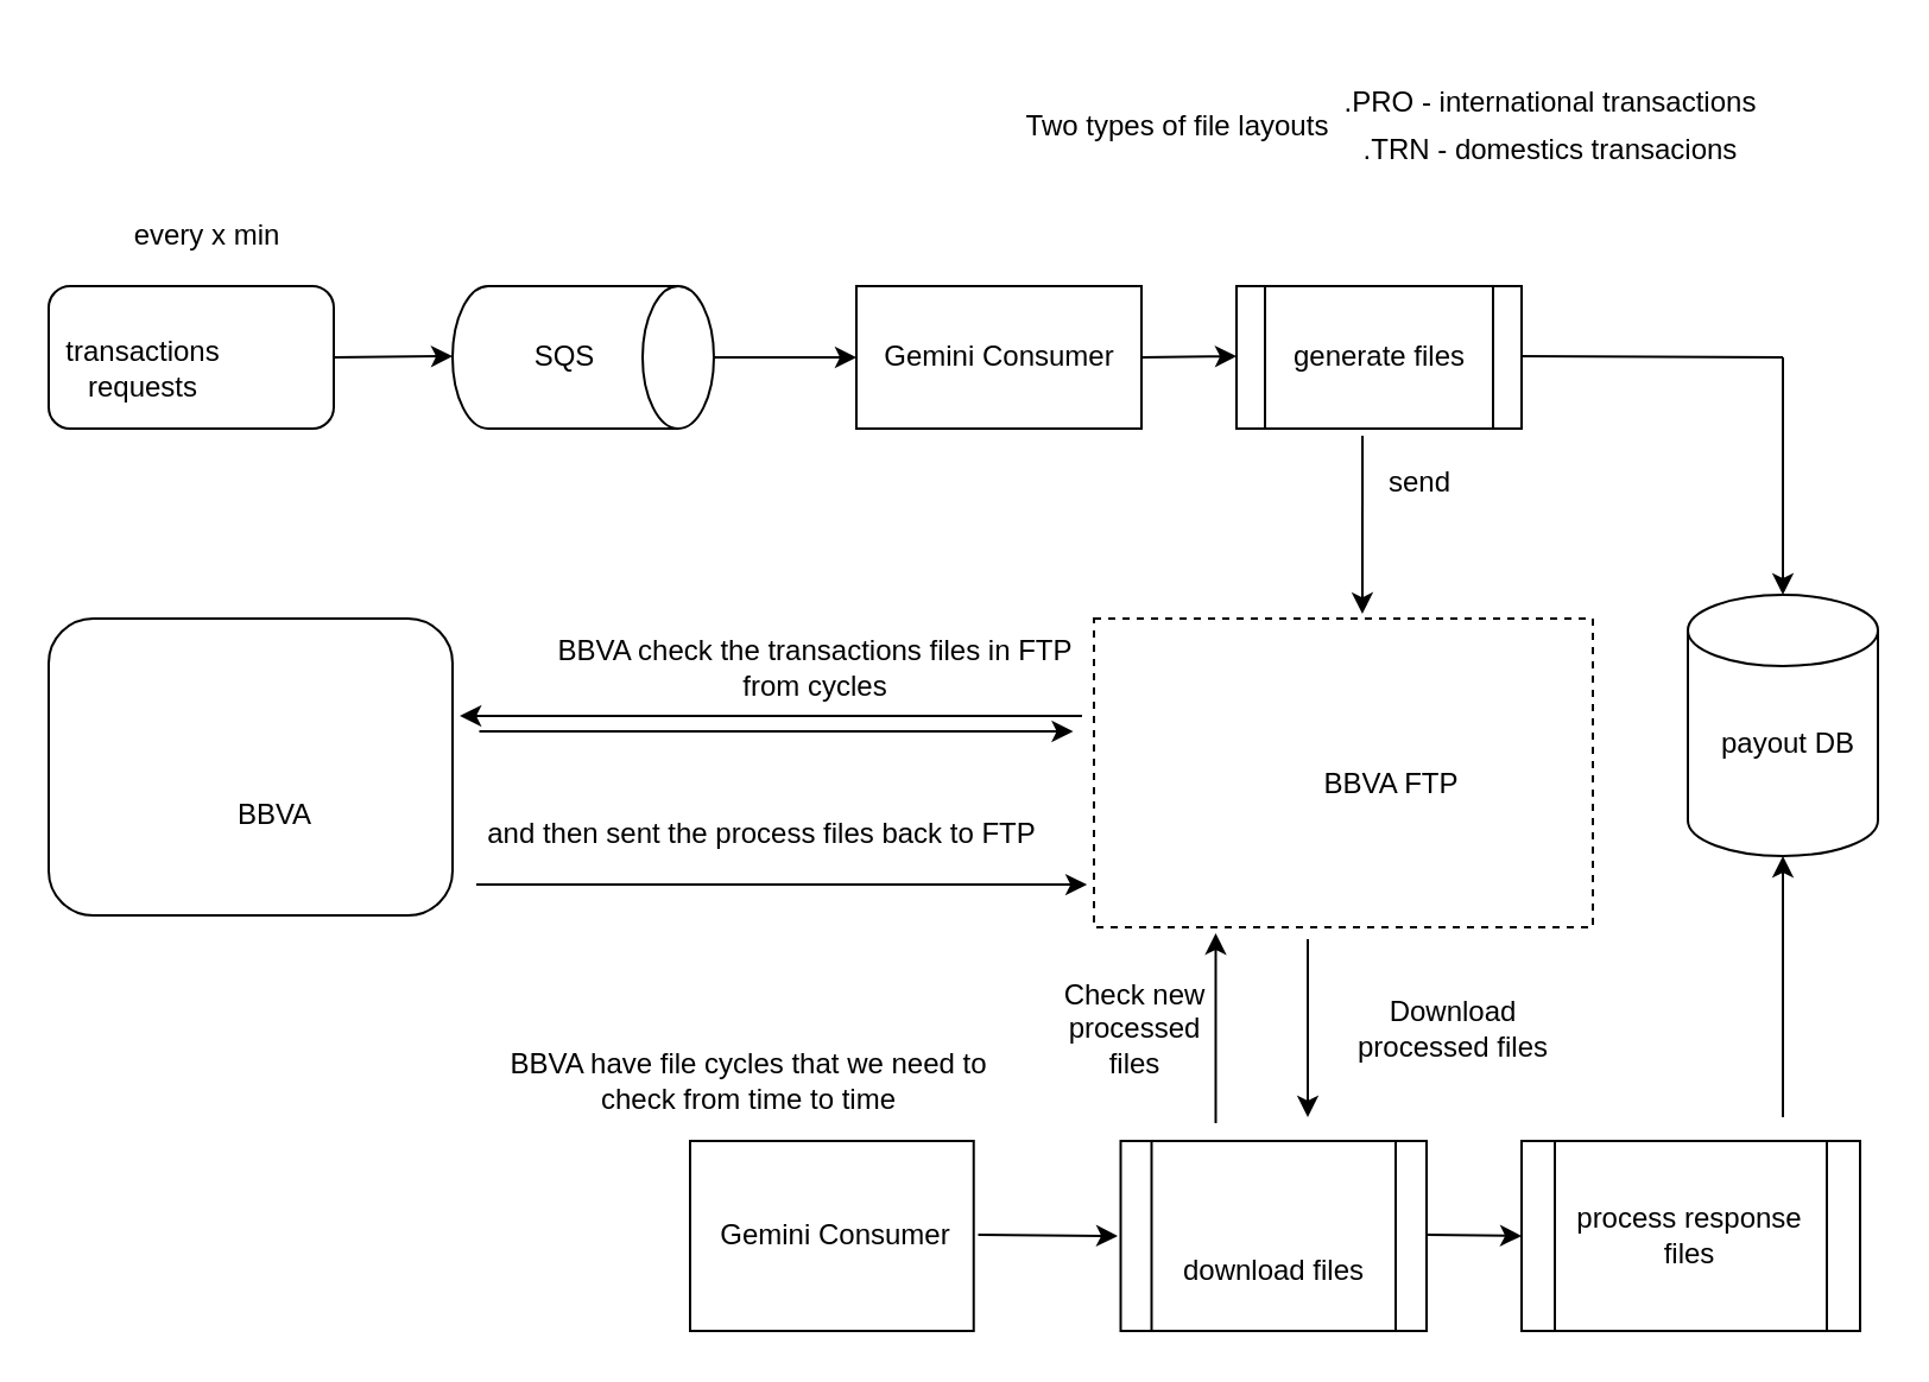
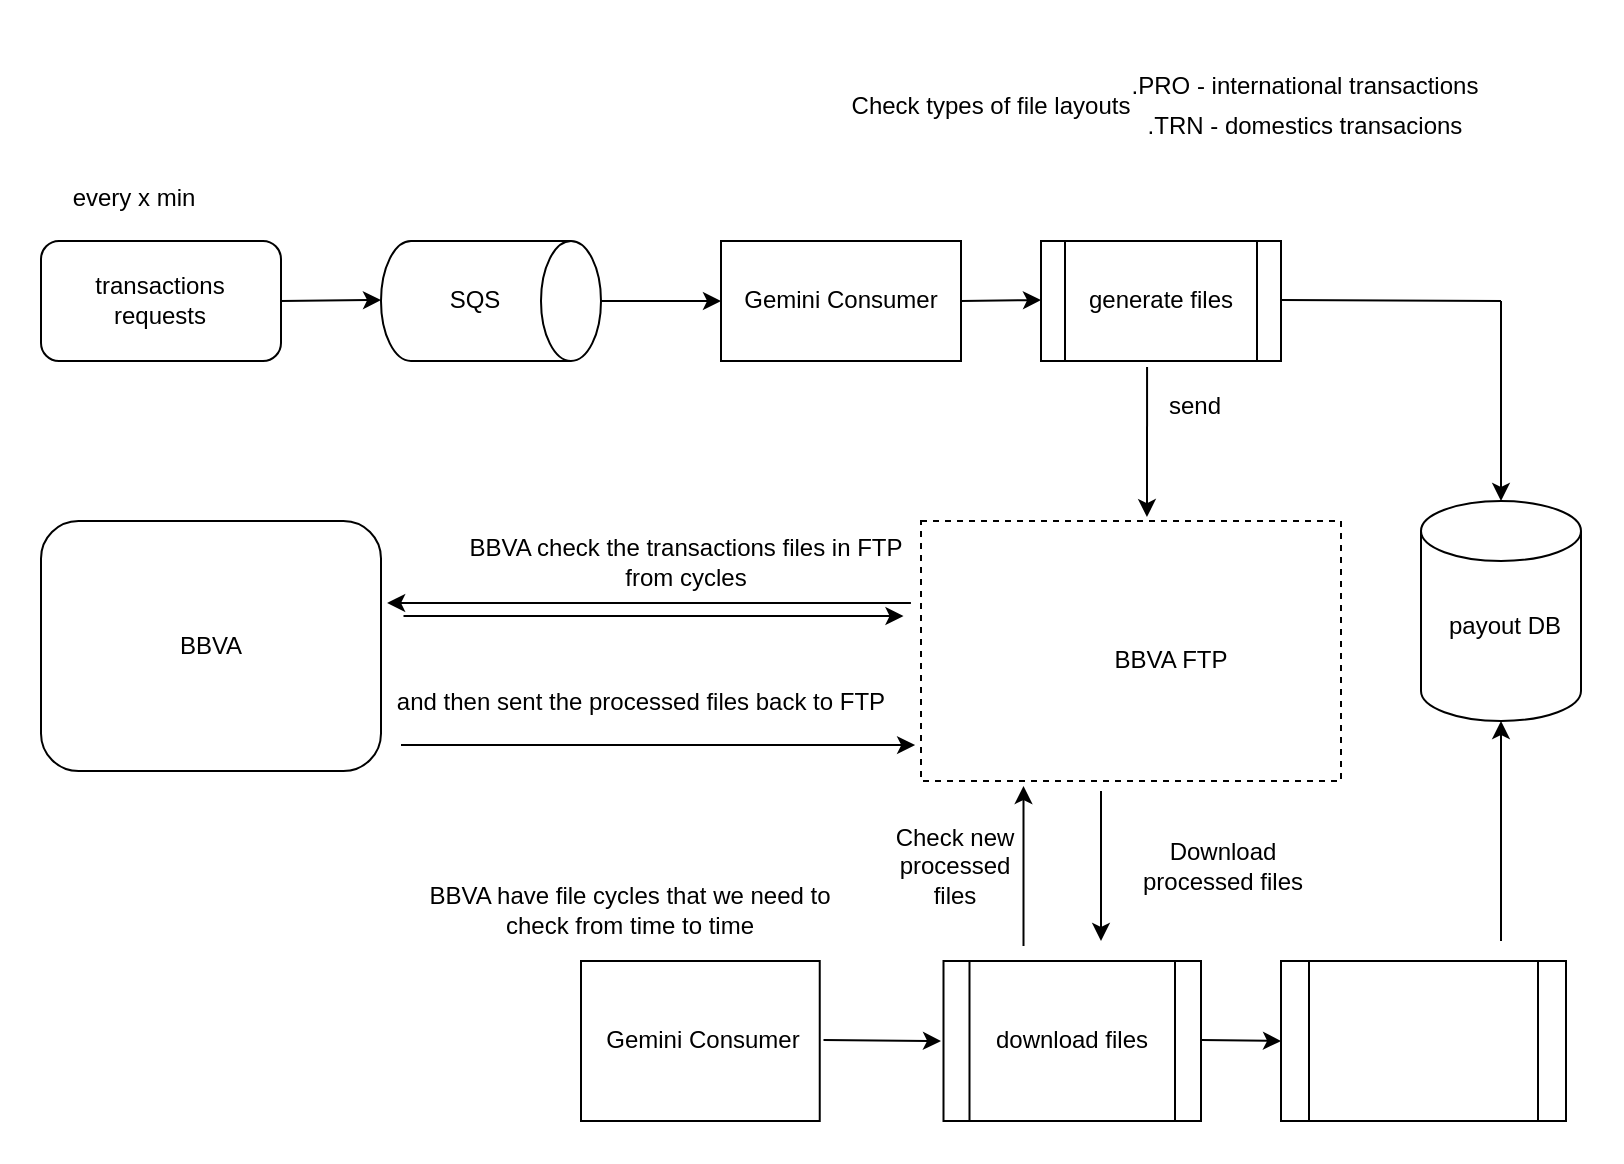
  <mxCell id="0" />
  <mxCell id="1" parent="0" />
  <mxCell id="2" value="" style="shape=cylinder3;whiteSpace=wrap;html=1;boundedLbl=1;backgroundOutline=1;size=15;labelBackgroundColor=none;" vertex="1" parent="1"><mxGeometry x="710" y="250" width="80" height="110" as="geometry" /></mxCell>
  <mxCell id="3" value="" style="rounded=1;whiteSpace=wrap;html=1;labelBackgroundColor=none;" vertex="1" parent="1"><mxGeometry x="20" y="120" width="120" height="60" as="geometry" /></mxCell>
  <mxCell id="4" value="" style="endArrow=classic;html=1;rounded=0;labelBackgroundColor=none;fontColor=default;exitX=1;exitY=0.5;exitDx=0;exitDy=0;" edge="1" parent="1" source="3"><mxGeometry width="50" height="50" relative="1" as="geometry"><mxPoint x="150" y="150" as="sourcePoint" /><mxPoint x="190" y="149.5" as="targetPoint" /></mxGeometry></mxCell>
  <mxCell id="5" value="" style="edgeStyle=orthogonalEdgeStyle;rounded=0;orthogonalLoop=1;jettySize=auto;html=1;labelBackgroundColor=none;fontColor=default;" edge="1" parent="1" source="6" target="7"><mxGeometry relative="1" as="geometry" /></mxCell>
  <mxCell id="6" value="" style="shape=cylinder3;whiteSpace=wrap;html=1;boundedLbl=1;backgroundOutline=1;size=15;direction=south;labelBackgroundColor=none;" vertex="1" parent="1"><mxGeometry x="190" y="120" width="110" height="60" as="geometry" /></mxCell>
  <mxCell id="7" value="" style="rounded=0;whiteSpace=wrap;html=1;labelBackgroundColor=none;" vertex="1" parent="1"><mxGeometry x="360" y="120" width="120" height="60" as="geometry" /></mxCell>
  <mxCell id="8" value="" style="rounded=0;whiteSpace=wrap;html=1;dashed=1;labelBackgroundColor=none;" vertex="1" parent="1"><mxGeometry x="460" y="260" width="210" height="130" as="geometry" /></mxCell>
  <mxCell id="9" value="" style="endArrow=classic;html=1;rounded=0;entryX=0.5;entryY=0;entryDx=0;entryDy=0;entryPerimeter=0;labelBackgroundColor=none;fontColor=default;" edge="1" parent="1" target="2"><mxGeometry width="50" height="50" relative="1" as="geometry"><mxPoint x="750" y="150" as="sourcePoint" /><mxPoint x="615" y="220" as="targetPoint" /><Array as="points"><mxPoint x="750" y="150" /></Array></mxGeometry></mxCell>
  <mxCell id="10" value="" style="shape=process;whiteSpace=wrap;html=1;backgroundOutline=1;labelBackgroundColor=none;" vertex="1" parent="1"><mxGeometry x="520" y="120" width="120" height="60" as="geometry" /></mxCell>
  <mxCell id="11" value="" style="endArrow=classic;html=1;rounded=0;labelBackgroundColor=none;fontColor=default;" edge="1" parent="1"><mxGeometry width="50" height="50" relative="1" as="geometry"><mxPoint x="480" y="150" as="sourcePoint" /><mxPoint x="520" y="149.5" as="targetPoint" /></mxGeometry></mxCell>
  <mxCell id="12" value="" style="endArrow=classic;html=1;rounded=0;labelBackgroundColor=none;fontColor=default;entryX=0.538;entryY=-0.015;entryDx=0;entryDy=0;entryPerimeter=0;exitX=0.442;exitY=1.05;exitDx=0;exitDy=0;exitPerimeter=0;" edge="1" parent="1" source="10" target="8"><mxGeometry width="50" height="50" relative="1" as="geometry"><mxPoint x="540" y="220" as="sourcePoint" /><mxPoint x="600" y="220" as="targetPoint" /></mxGeometry></mxCell>
  <mxCell id="13" value="BBVA FTP" style="text;html=1;strokeColor=none;fillColor=none;align=center;verticalAlign=middle;whiteSpace=wrap;rounded=0;" vertex="1" parent="1"><mxGeometry x="547.5" y="307.5" width="75" height="45" as="geometry" /></mxCell>
  <mxCell id="14" value="payout DB" style="text;html=1;strokeColor=none;fillColor=none;align=center;verticalAlign=middle;whiteSpace=wrap;rounded=0;" vertex="1" parent="1"><mxGeometry x="715" y="290" width="75" height="45" as="geometry" /></mxCell>
  <mxCell id="15" value="generate files" style="text;html=1;strokeColor=none;fillColor=none;align=center;verticalAlign=middle;whiteSpace=wrap;rounded=0;" vertex="1" parent="1"><mxGeometry x="542.5" y="127.5" width="75" height="45" as="geometry" /></mxCell>
  <mxCell id="16" value="SQS" style="text;html=1;strokeColor=none;fillColor=none;align=center;verticalAlign=middle;whiteSpace=wrap;rounded=0;" vertex="1" parent="1"><mxGeometry x="200" y="127.5" width="75" height="45" as="geometry" /></mxCell>
  <mxCell id="17" value="Gemini Consumer" style="text;html=1;strokeColor=none;fillColor=none;align=center;verticalAlign=middle;whiteSpace=wrap;rounded=0;" vertex="1" parent="1"><mxGeometry x="368.75" y="127.5" width="102.5" height="45" as="geometry" /></mxCell>
  <mxCell id="18" value="" style="endArrow=none;html=1;rounded=0;" edge="1" parent="1"><mxGeometry width="50" height="50" relative="1" as="geometry"><mxPoint x="640" y="149.5" as="sourcePoint" /><mxPoint x="750" y="150" as="targetPoint" /></mxGeometry></mxCell>
  <mxCell id="19" value="send" style="text;html=1;strokeColor=none;fillColor=none;align=center;verticalAlign=middle;whiteSpace=wrap;rounded=0;" vertex="1" parent="1"><mxGeometry x="560" y="180" width="75" height="45" as="geometry" /></mxCell>
- <mxCell id="20" value="every x min" style="text;html=1;strokeColor=none;fillColor=none;align=center;verticalAlign=middle;whiteSpace=wrap;rounded=0;" vertex="1" parent="1"><mxGeometry x="52.5" y="90" width="67.5" height="17.5" as="geometry" /></mxCell>
- <mxCell id="21" value="Two types of file layouts " style="text;html=1;strokeColor=none;fillColor=none;align=center;verticalAlign=middle;whiteSpace=wrap;rounded=0;" vertex="1" parent="1"><mxGeometry x="402.5" y="30" width="185" height="45" as="geometry" /></mxCell>
+ <mxCell id="20" value="every x min" style="text;html=1;strokeColor=none;fillColor=none;align=center;verticalAlign=middle;whiteSpace=wrap;rounded=0;" vertex="1" parent="1"><mxGeometry x="32.5" y="90" width="67.5" height="17.5" as="geometry" /></mxCell>
+ <mxCell id="21" value="Check types of file layouts " style="text;html=1;strokeColor=none;fillColor=none;align=center;verticalAlign=middle;whiteSpace=wrap;rounded=0;" vertex="1" parent="1"><mxGeometry x="402.5" y="30" width="185" height="45" as="geometry" /></mxCell>
  <mxCell id="22" value="&lt;div data-docx-has-block-data=&quot;false&quot; data-page-id=&quot;AbHSd1EbSoch8Gx2MzwuCeElsig&quot;&gt;&lt;div class=&quot;old-record-id-SdUPdPPjyo43lsxQXbdu61kssxe&quot; style=&quot;&quot;&gt;.PRO - international transactions&lt;br&gt;&lt;/div&gt;&lt;/div&gt;" style="text;html=1;strokeColor=none;fillColor=none;align=center;verticalAlign=middle;whiteSpace=wrap;rounded=0;" vertex="1" parent="1"><mxGeometry x="560" y="20" width="185" height="45" as="geometry" /></mxCell>
  <mxCell id="23" value=".TRN - domestics transacions" style="text;html=1;strokeColor=none;fillColor=none;align=center;verticalAlign=middle;whiteSpace=wrap;rounded=0;" vertex="1" parent="1"><mxGeometry x="560" y="40" width="185" height="45" as="geometry" /></mxCell>
  <mxCell id="24" value="" style="rounded=0;whiteSpace=wrap;html=1;labelBackgroundColor=none;" vertex="1" parent="1"><mxGeometry x="290" y="480" width="119.37" height="80" as="geometry" /></mxCell>
  <mxCell id="25" value="" style="endArrow=classic;html=1;rounded=0;labelBackgroundColor=none;fontColor=default;" edge="1" parent="1"><mxGeometry width="50" height="50" relative="1" as="geometry"><mxPoint x="511.25" y="472.5" as="sourcePoint" /><mxPoint x="511.25" y="392.5" as="targetPoint" /></mxGeometry></mxCell>
  <mxCell id="26" value="Gemini Consumer" style="text;html=1;strokeColor=none;fillColor=none;align=center;verticalAlign=middle;whiteSpace=wrap;rounded=0;" vertex="1" parent="1"><mxGeometry x="300" y="497.5" width="102.5" height="45" as="geometry" /></mxCell>
  <mxCell id="27" value="" style="shape=process;whiteSpace=wrap;html=1;backgroundOutline=1;labelBackgroundColor=none;" vertex="1" parent="1"><mxGeometry x="471.25" y="480" width="128.75" height="80" as="geometry" /></mxCell>
- <mxCell id="28" value="download files" style="text;html=1;strokeColor=none;fillColor=none;align=center;verticalAlign=middle;whiteSpace=wrap;rounded=0;" vertex="1" parent="1"><mxGeometry x="485.63" y="512.5" width="100" height="45" as="geometry" /></mxCell>
+ <mxCell id="28" value="download files" style="text;html=1;strokeColor=none;fillColor=none;align=center;verticalAlign=middle;whiteSpace=wrap;rounded=0;" vertex="1" parent="1"><mxGeometry x="485.63" y="497.5" width="100" height="45" as="geometry" /></mxCell>
  <mxCell id="29" value="BBVA have file cycles that we need to check from time to time" style="text;html=1;strokeColor=none;fillColor=none;align=center;verticalAlign=middle;whiteSpace=wrap;rounded=0;" vertex="1" parent="1"><mxGeometry x="210" y="430" width="210" height="50" as="geometry" /></mxCell>
  <mxCell id="30" value="Download processed files" style="text;html=1;strokeColor=none;fillColor=none;align=center;verticalAlign=middle;whiteSpace=wrap;rounded=0;" vertex="1" parent="1"><mxGeometry x="560" y="410" width="102.5" height="45" as="geometry" /></mxCell>
  <mxCell id="31" value="" style="shape=process;whiteSpace=wrap;html=1;backgroundOutline=1;labelBackgroundColor=none;" vertex="1" parent="1"><mxGeometry x="640" y="480" width="142.5" height="80" as="geometry" /></mxCell>
- <mxCell id="32" value="process response files" style="text;html=1;strokeColor=none;fillColor=none;align=center;verticalAlign=middle;whiteSpace=wrap;rounded=0;" vertex="1" parent="1"><mxGeometry x="661.25" y="497.5" width="100" height="45" as="geometry" /></mxCell>
  <mxCell id="33" value="" style="rounded=1;whiteSpace=wrap;html=1;labelBackgroundColor=none;" vertex="1" parent="1"><mxGeometry x="20" y="260" width="170" height="125" as="geometry" /></mxCell>
- <mxCell id="34" value="BBVA" style="text;html=1;strokeColor=none;fillColor=none;align=center;verticalAlign=middle;whiteSpace=wrap;rounded=0;" vertex="1" parent="1"><mxGeometry x="77.5" y="320" width="75" height="45" as="geometry" /></mxCell>
+ <mxCell id="34" value="BBVA" style="text;html=1;strokeColor=none;fillColor=none;align=center;verticalAlign=middle;whiteSpace=wrap;rounded=0;" vertex="1" parent="1"><mxGeometry x="67.5" y="300" width="75" height="45" as="geometry" /></mxCell>
  <mxCell id="35" value="" style="endArrow=classic;html=1;rounded=0;entryX=1.018;entryY=0.328;entryDx=0;entryDy=0;entryPerimeter=0;exitX=-0.024;exitY=0.315;exitDx=0;exitDy=0;exitPerimeter=0;" edge="1" parent="1" source="8" target="33"><mxGeometry width="50" height="50" relative="1" as="geometry"><mxPoint x="460" y="360" as="sourcePoint" /><mxPoint x="220" y="360" as="targetPoint" /></mxGeometry></mxCell>
- <mxCell id="36" value="and then sent the process files back to FTP" style="text;html=1;strokeColor=none;fillColor=none;align=center;verticalAlign=middle;whiteSpace=wrap;rounded=0;" vertex="1" parent="1"><mxGeometry x="190" y="342.5" width="261.25" height="17.5" as="geometry" /></mxCell>
+ <mxCell id="36" value="and then sent the processed files back to FTP" style="text;html=1;strokeColor=none;fillColor=none;align=center;verticalAlign=middle;whiteSpace=wrap;rounded=0;" vertex="1" parent="1"><mxGeometry x="190" y="342.5" width="261.25" height="17.5" as="geometry" /></mxCell>
  <mxCell id="37" value="Check new processed files" style="text;html=1;strokeColor=none;fillColor=none;align=center;verticalAlign=middle;whiteSpace=wrap;rounded=0;" vertex="1" parent="1"><mxGeometry x="440" y="410" width="75" height="45" as="geometry" /></mxCell>
  <mxCell id="38" value="BBVA check the transactions files in FTP from cycles" style="text;html=1;strokeColor=none;fillColor=none;align=center;verticalAlign=middle;whiteSpace=wrap;rounded=0;" vertex="1" parent="1"><mxGeometry x="228.75" y="272.5" width="227.5" height="17.5" as="geometry" /></mxCell>
  <mxCell id="39" value="" style="endArrow=classic;html=1;rounded=0;entryX=-0.014;entryY=0.862;entryDx=0;entryDy=0;entryPerimeter=0;" edge="1" parent="1" target="8"><mxGeometry width="50" height="50" relative="1" as="geometry"><mxPoint x="200" y="372" as="sourcePoint" /><mxPoint x="430" y="240" as="targetPoint" /></mxGeometry></mxCell>
  <mxCell id="40" value="" style="endArrow=classic;html=1;rounded=0;labelBackgroundColor=none;fontColor=default;entryX=0.538;entryY=-0.015;entryDx=0;entryDy=0;entryPerimeter=0;exitX=0.442;exitY=1.05;exitDx=0;exitDy=0;exitPerimeter=0;" edge="1" parent="1"><mxGeometry width="50" height="50" relative="1" as="geometry"><mxPoint x="550" y="395" as="sourcePoint" /><mxPoint x="550" y="470" as="targetPoint" /></mxGeometry></mxCell>
  <mxCell id="41" value="" style="endArrow=classic;html=1;rounded=0;" edge="1" parent="1"><mxGeometry width="50" height="50" relative="1" as="geometry"><mxPoint x="201.25" y="307.5" as="sourcePoint" /><mxPoint x="451.25" y="307.5" as="targetPoint" /></mxGeometry></mxCell>
  <mxCell id="42" value="" style="endArrow=classic;html=1;rounded=0;" edge="1" parent="1"><mxGeometry width="50" height="50" relative="1" as="geometry"><mxPoint x="600" y="519.5" as="sourcePoint" /><mxPoint x="640" y="520" as="targetPoint" /></mxGeometry></mxCell>
  <mxCell id="43" value="" style="endArrow=classic;html=1;rounded=0;" edge="1" parent="1"><mxGeometry width="50" height="50" relative="1" as="geometry"><mxPoint x="750" y="470" as="sourcePoint" /><mxPoint x="750" y="360" as="targetPoint" /></mxGeometry></mxCell>
  <mxCell id="44" value="" style="endArrow=classic;html=1;rounded=0;" edge="1" parent="1"><mxGeometry width="50" height="50" relative="1" as="geometry"><mxPoint x="411.25" y="519.5" as="sourcePoint" /><mxPoint x="470" y="520" as="targetPoint" /></mxGeometry></mxCell>
- <mxCell id="45" value="transactions requests" style="text;html=1;strokeColor=none;fillColor=none;align=center;verticalAlign=middle;whiteSpace=wrap;rounded=0;" vertex="1" parent="1"><mxGeometry x="26.25" y="146.25" width="67.5" height="17.5" as="geometry" /></mxCell>
+ <mxCell id="45" value="transactions requests" style="text;html=1;strokeColor=none;fillColor=none;align=center;verticalAlign=middle;whiteSpace=wrap;rounded=0;" vertex="1" parent="1"><mxGeometry x="46.25" y="141.25" width="67.5" height="17.5" as="geometry" /></mxCell>
